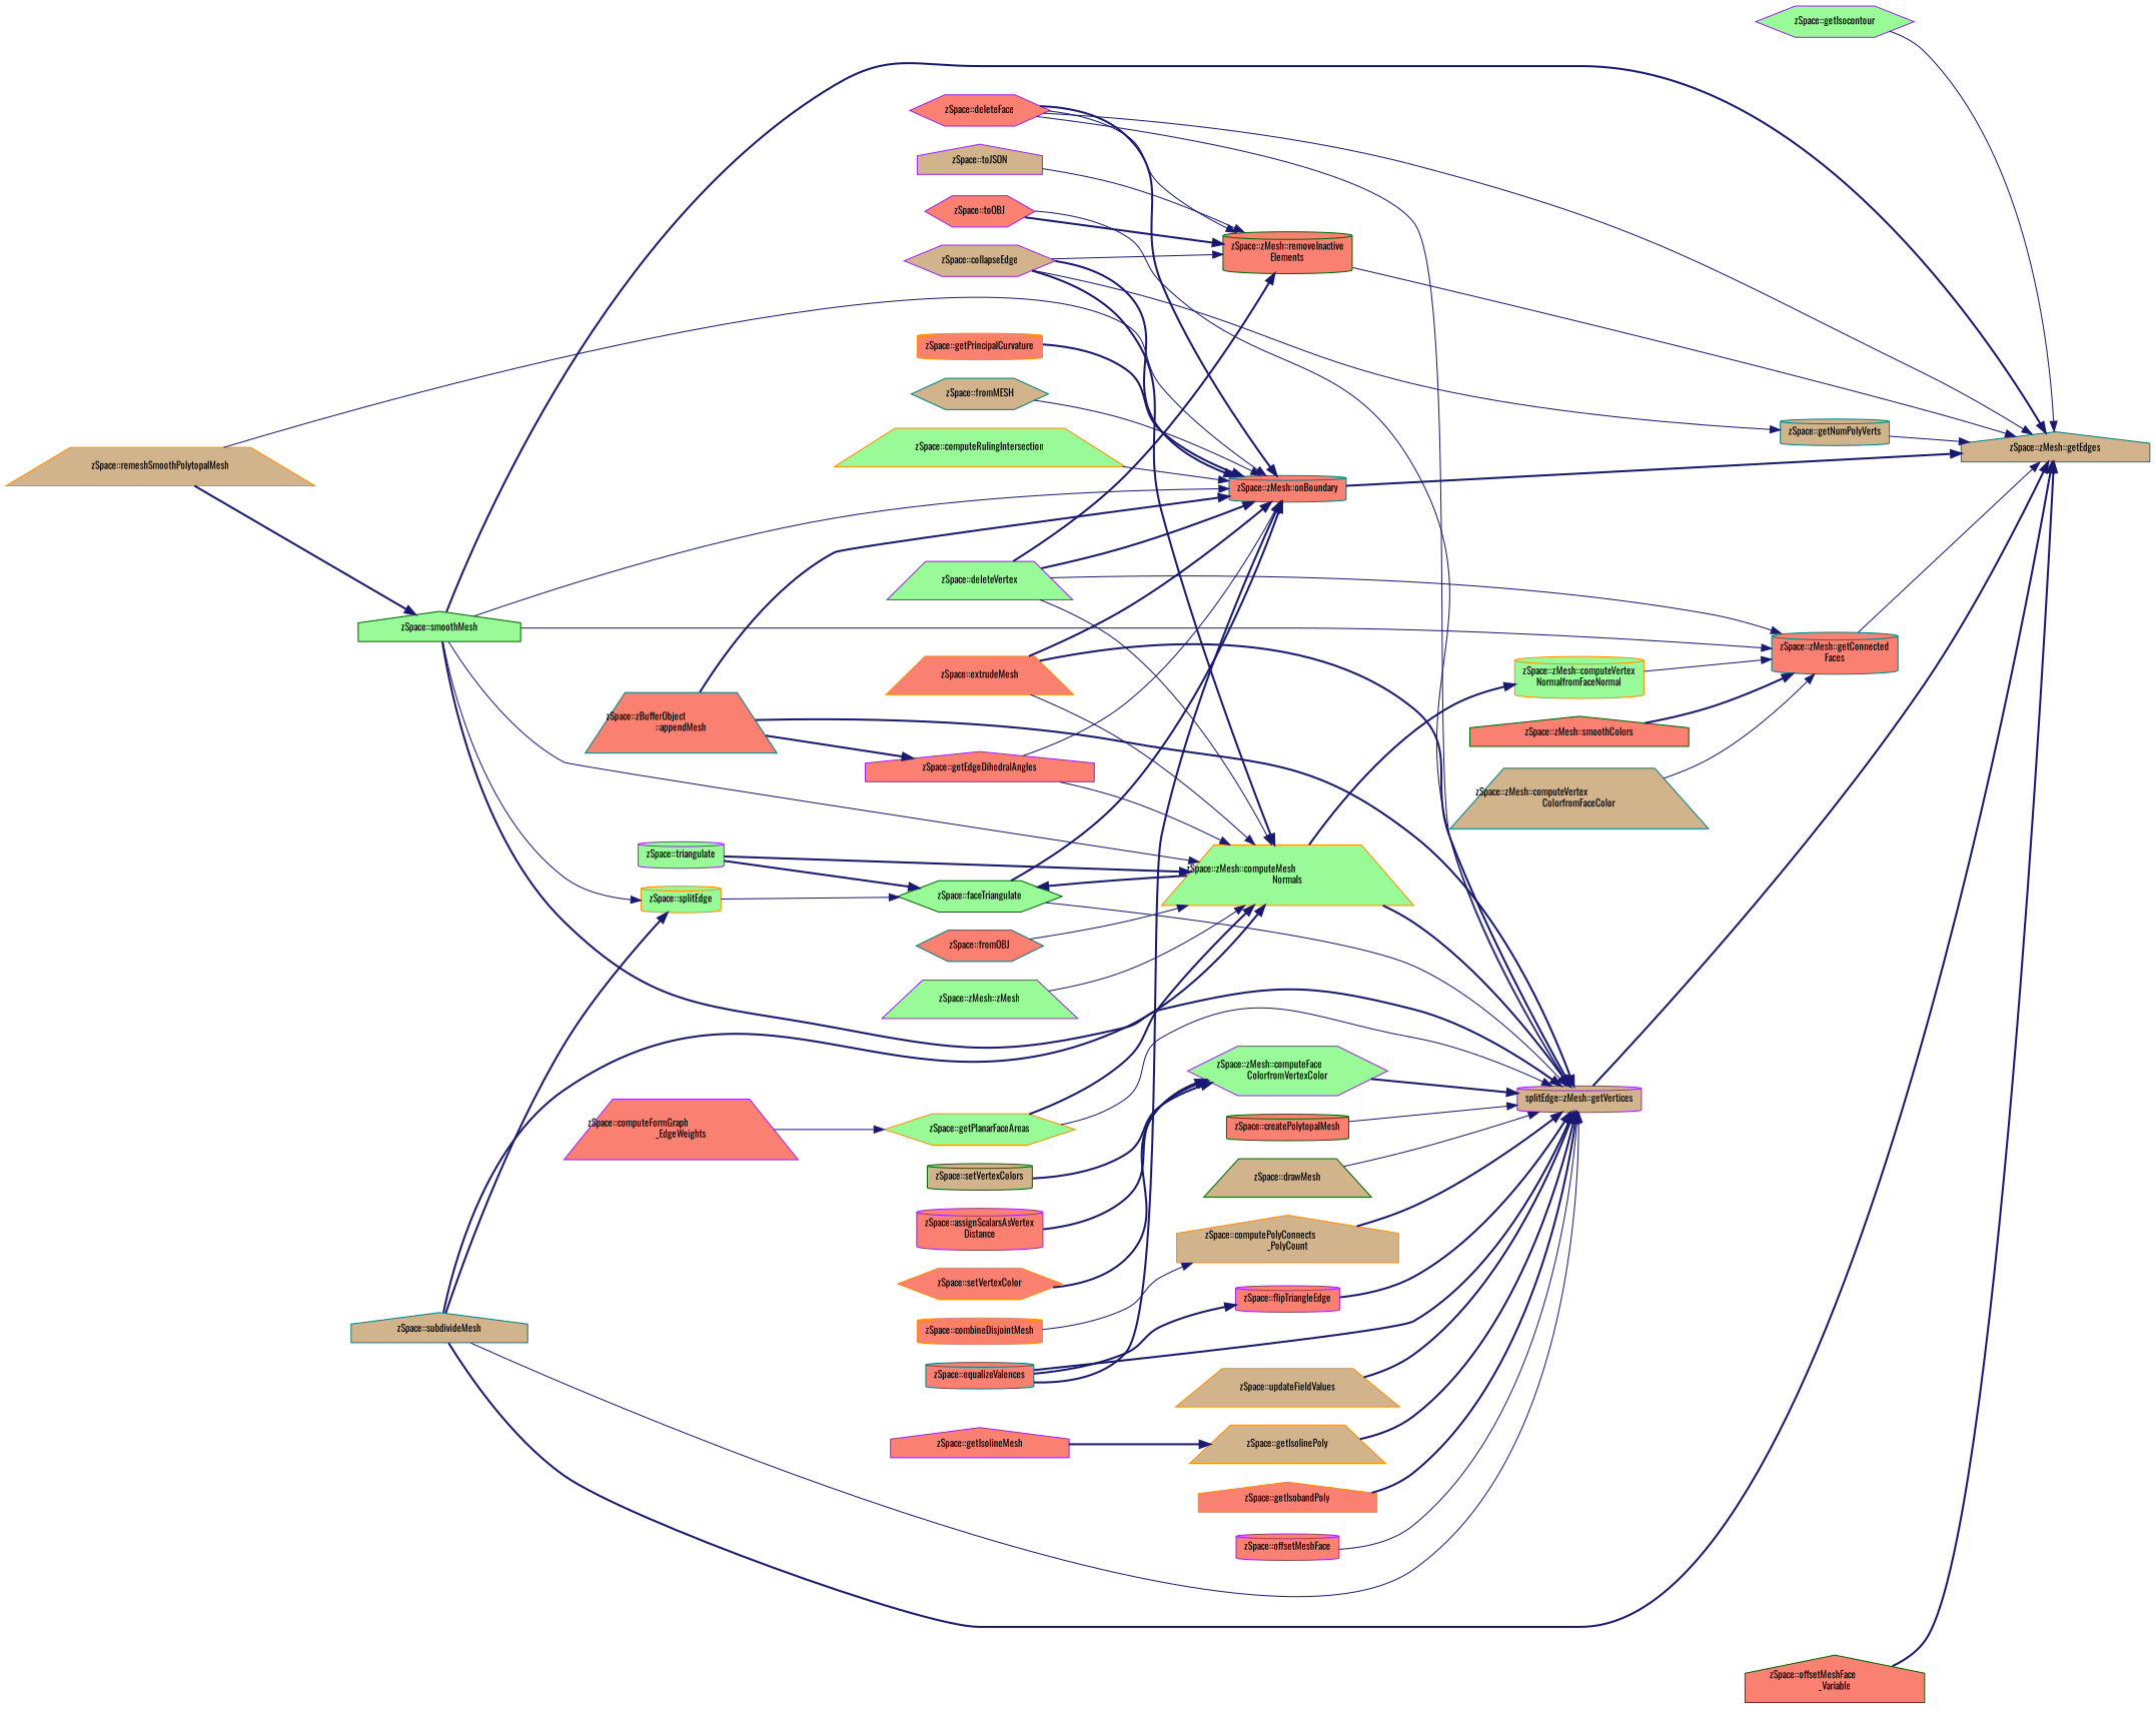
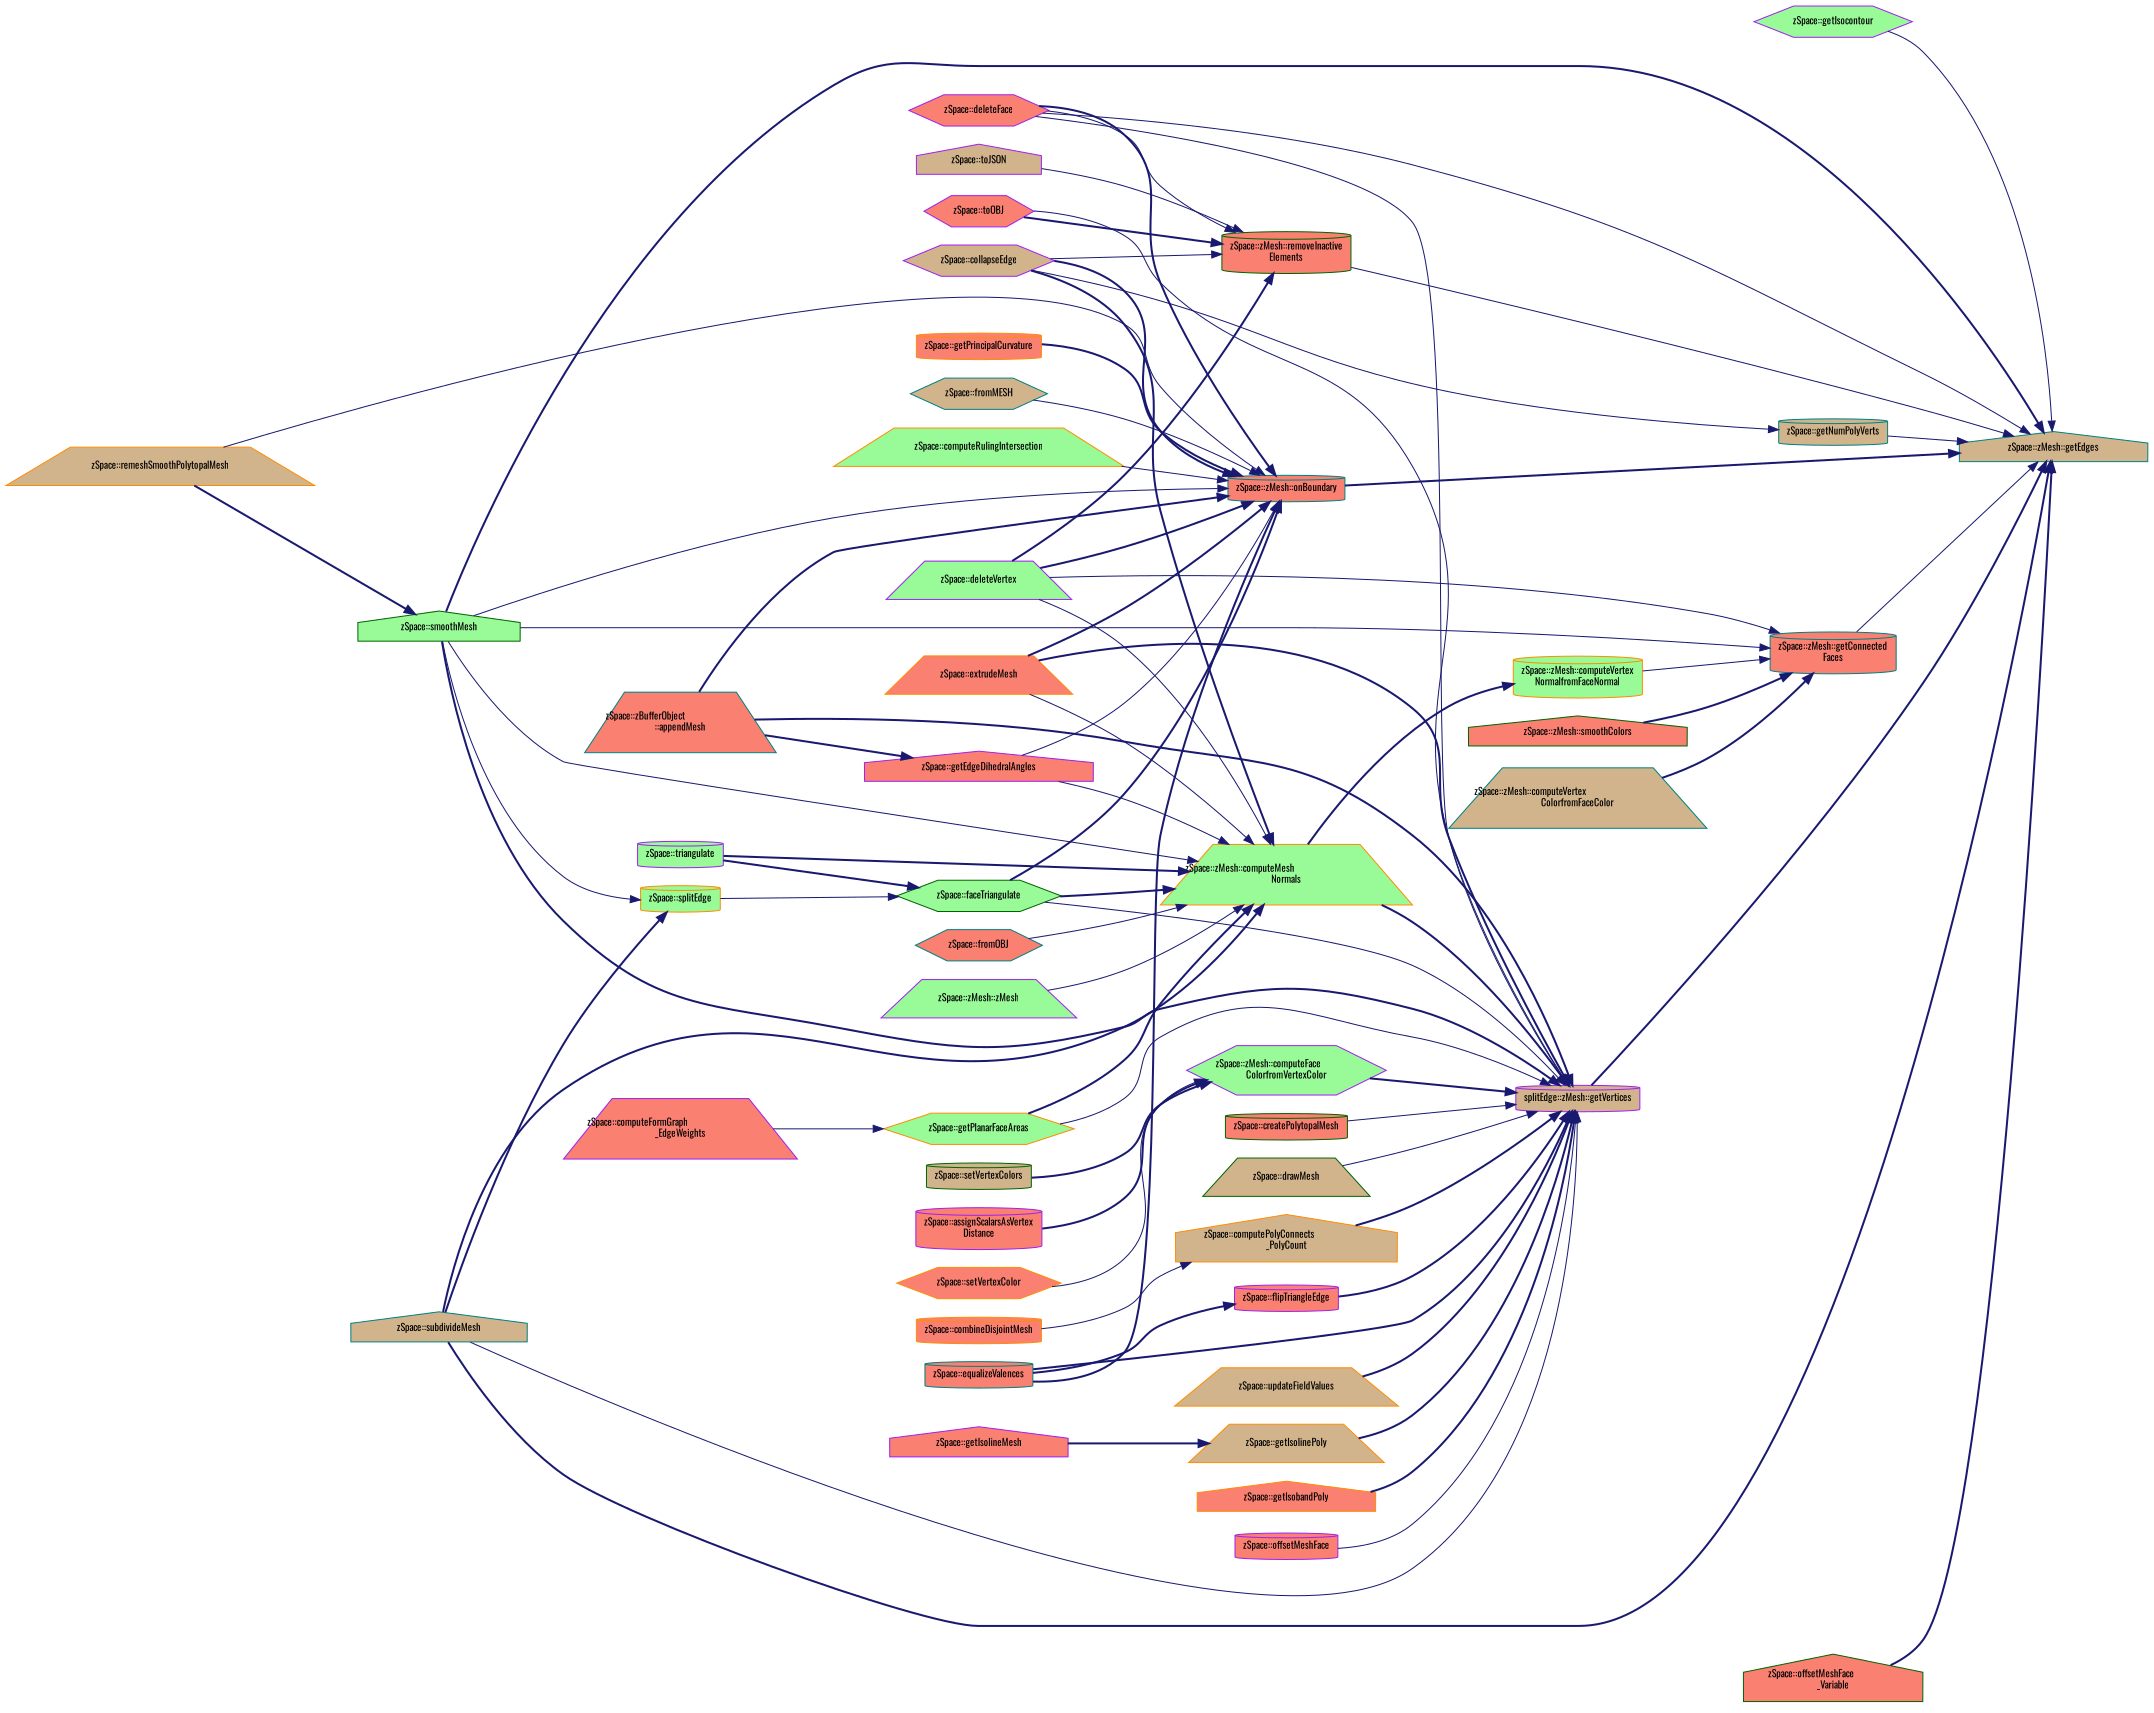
  digraph {
    fontname=Oswald
    rankdir=RL
    node [color=purple fillcolor=salmon fontname=Oswald fontsize=10 shape=cylinder style=filled]
    edge [color=midnightblue dir=back fontname=Oswald fontsize=10 labelfontname=Helvetica labelfontsize=10 style=bold]
    n1 [color=teal fillcolor=tan fontcolor=black height=0.2 label="zSpace::zMesh::getEdges" shape=house width=0.4]
    n2 [fillcolor=palegreen height=0.2 label="zSpace::getIsocontour" shape=hexagon width=0.4]
    n3 [fillcolor=tan height=0.2 label="splitEdge::zMesh::getVertices" width=0.4]
    n4 [color=teal fillcolor=tan height=0.2 label="zSpace::subdivideMesh" shape=house width=0.4]
    n5 [color=darkgreen fillcolor=palegreen height=0.2 label="zSpace::smoothMesh" shape=house width=0.4]
    n6 [height=0.2 label="zSpace::deleteFace" shape=hexagon width=0.4]
    n7 [color=teal height=0.2 label="zSpace::zMesh::getConnected\lFaces" width=0.4]
    n8 [color=teal height=0.2 label="zSpace::zMesh::onBoundary" width=0.4]
    n9 [color=darkgreen height=0.2 label="zSpace::zMesh::removeInactive\lElements" width=0.4]
    n10 [color=teal fillcolor=tan height=0.2 label="zSpace::getNumPolyVerts" width=0.4]
    n11 [color=darkgreen height=0.2 label="zSpace::offsetMeshFace\l_Variable" shape=house width=0.4]
    n12 [color=darkgreen height=0.2 label="zSpace::createPolytopalMesh" width=0.4]
    n13 [color=teal height=0.2 label="zSpace::zBufferObject\l::appendMesh" shape=trapezium width=0.4]
    n14 [color=darkgreen fillcolor=tan height=0.2 label="zSpace::drawMesh" shape=trapezium width=0.4]
    n15 [color=darkorange fillcolor=tan height=0.2 label="zSpace::updateFieldValues" shape=trapezium width=0.4]
    n16 [color=darkorange fillcolor=tan height=0.2 label="zSpace::getIsolinePoly" shape=trapezium width=0.4]
    n17 [color=darkorange height=0.2 label="zSpace::getIsobandPoly" shape=house width=0.4]
    n18 [fillcolor=palegreen height=0.2 label="zSpace::zMesh::computeFace\lColorfromVertexColor" shape=hexagon width=0.4]
    n19 [color=darkorange fillcolor=palegreen height=0.2 label="zSpace::zMesh::computeMesh\lNormals" shape=trapezium width=0.4]
    n20 [color=darkgreen fillcolor=palegreen height=0.2 label="zSpace::faceTriangulate" shape=hexagon width=0.4]
    n21 [color=darkorange fillcolor=palegreen height=0.2 label="zSpace::getPlanarFaceAreas" shape=hexagon width=0.4]
    n22 [color=darkorange height=0.2 label="zSpace::extrudeMesh" shape=trapezium width=0.4]
    n23 [height=0.2 label="zSpace::flipTriangleEdge" width=0.4]
    n24 [color=teal height=0.2 label="zSpace::equalizeValences" width=0.4]
    n25 [color=darkorange fillcolor=tan height=0.2 label="zSpace::computePolyConnects\l_PolyCount" shape=house width=0.4]
    n26 [height=0.2 label="zSpace::offsetMeshFace" width=0.4]
    n27 [height=0.2 label="zSpace::toOBJ" shape=hexagon width=0.4]
    n28 [color=darkorange fillcolor=tan height=0.2 label="zSpace::remeshSmoothPolytopalMesh" shape=trapezium width=0.4]
    n29 [fillcolor=palegreen height=0.2 label="zSpace::deleteVertex" shape=trapezium width=0.4]
    n30 [color=teal fillcolor=tan height=0.2 label="zSpace::zMesh::computeVertex\lColorfromFaceColor" shape=trapezium width=0.4]
    n31 [color=darkgreen height=0.2 label="zSpace::zMesh::smoothColors" shape=house width=0.4]
    n32 [color=darkorange fillcolor=palegreen height=0.2 label="zSpace::zMesh::computeVertex\lNormalfromFaceNormal" width=0.4]
    n33 [fillcolor=tan height=0.2 label="zSpace::collapseEdge" shape=hexagon width=0.4]
    n34 [height=0.2 label="zSpace::getEdgeDihedralAngles" shape=house width=0.4]
    n35 [color=darkorange fillcolor=palegreen height=0.2 label="zSpace::computeRulingIntersection" shape=trapezium width=0.4]
    n36 [color=darkorange height=0.2 label="zSpace::getPrincipalCurvature" width=0.4]
    n37 [color=teal fillcolor=tan height=0.2 label="zSpace::fromMESH" shape=hexagon width=0.4]
    n38 [fillcolor=tan height=0.2 label="zSpace::toJSON" shape=house width=0.4]
    n39 [height=0.2 label="zSpace::getIsolineMesh" shape=house width=0.4]
    n40 [height=0.2 label="zSpace::assignScalarsAsVertex\lDistance" width=0.4]
    n41 [color=darkorange height=0.2 label="zSpace::setVertexColor" shape=hexagon width=0.4]
    n42 [color=darkgreen fillcolor=tan height=0.2 label="zSpace::setVertexColors" width=0.4]
    n43 [fillcolor=palegreen height=0.2 label="zSpace::zMesh::zMesh" shape=trapezium width=0.4]
    n44 [fillcolor=palegreen height=0.2 label="zSpace::triangulate" width=0.4]
    n45 [color=teal height=0.2 label="zSpace::fromOBJ" shape=hexagon width=0.4]
    n46 [color=darkorange fillcolor=palegreen height=0.2 label="zSpace::splitEdge" width=0.4]
    n47 [height=0.2 label="zSpace::computeFormGraph\l_EdgeWeights" shape=trapezium width=0.4]
    n48 [color=darkorange height=0.2 label="zSpace::combineDisjointMesh" width=0.4]
    n1 -> n2 [style=solid]
    n1 -> n3
    n1 -> n4
    n1 -> n5
    n1 -> n6 [style=solid]
    n1 -> n7 [style=solid]
    n1 -> n8
    n1 -> n9 [style=solid]
    n1 -> n10 [style=solid]
    n1 -> n11
    n3 -> n4 [style=solid]
    n3 -> n5
    n3 -> n6 [style=solid]
    n3 -> n12 [style=solid]
    n3 -> n13
    n3 -> n14 [style=solid]
    n3 -> n15
    n3 -> n16
    n3 -> n17
    n3 -> n18
    n3 -> n19
    n3 -> n20 [style=solid]
    n3 -> n21 [style=solid]
    n3 -> n22
    n3 -> n23
    n3 -> n24
    n3 -> n25
    n3 -> n26 [style=solid]
    n3 -> n27 [style=solid]
    n5 -> n28
    n7 -> n5 [style=solid]
    n7 -> n29 [style=solid]
-   n7 -> n30 [style=solid]
+   n7 -> n30
    n7 -> n31
    n7 -> n32 [style=solid]
    n8 -> n5 [style=solid]
    n8 -> n6
    n8 -> n13
    n8 -> n20
    n8 -> n22
    n8 -> n24
    n8 -> n28 [style=solid]
    n8 -> n29
    n8 -> n33
    n8 -> n34 [style=solid]
    n8 -> n35 [style=solid]
    n8 -> n36
    n8 -> n37 [style=solid]
    n9 -> n6 [style=solid]
    n9 -> n27
    n9 -> n29
    n9 -> n33 [style=solid]
    n9 -> n38 [style=solid]
    n10 -> n33 [style=solid]
    n16 -> n39
    n18 -> n40
-   n18 -> n41
+   n18 -> n41 [style=solid]
    n18 -> n42
    n19 -> n4
    n19 -> n5 [style=solid]
-   n20 -> n19
+   n19 -> n20
    n19 -> n21
    n19 -> n22 [style=solid]
    n19 -> n29 [style=solid]
    n19 -> n33
    n19 -> n34 [style=solid]
    n19 -> n43 [style=solid]
    n19 -> n44
    n19 -> n45 [style=solid]
    n20 -> n44
    n20 -> n46 [style=solid]
    n21 -> n47 [style=solid]
    n23 -> n24
    n25 -> n48 [style=solid]
    n32 -> n19
    n34 -> n13
    n46 -> n4
    n46 -> n5 [style=solid]
  }
